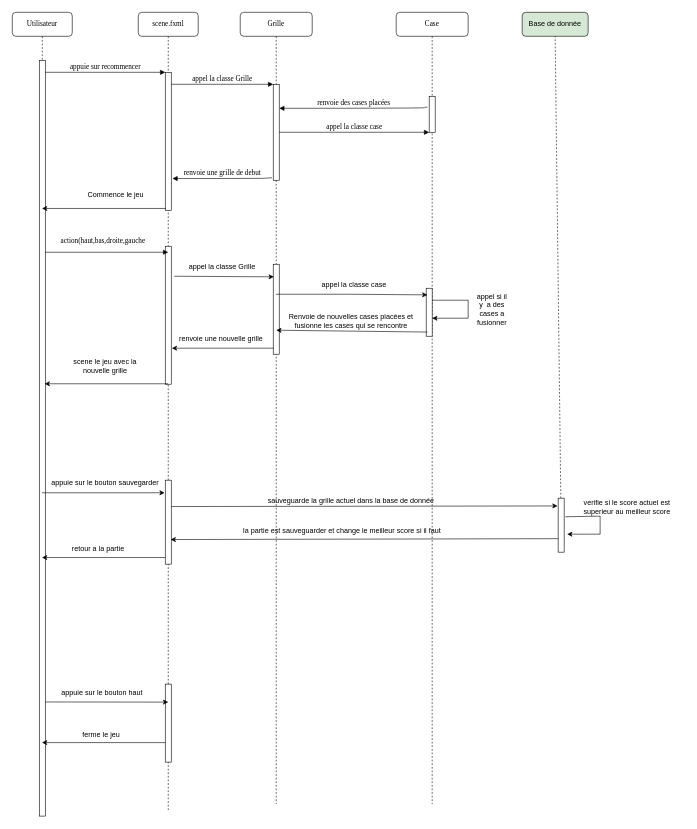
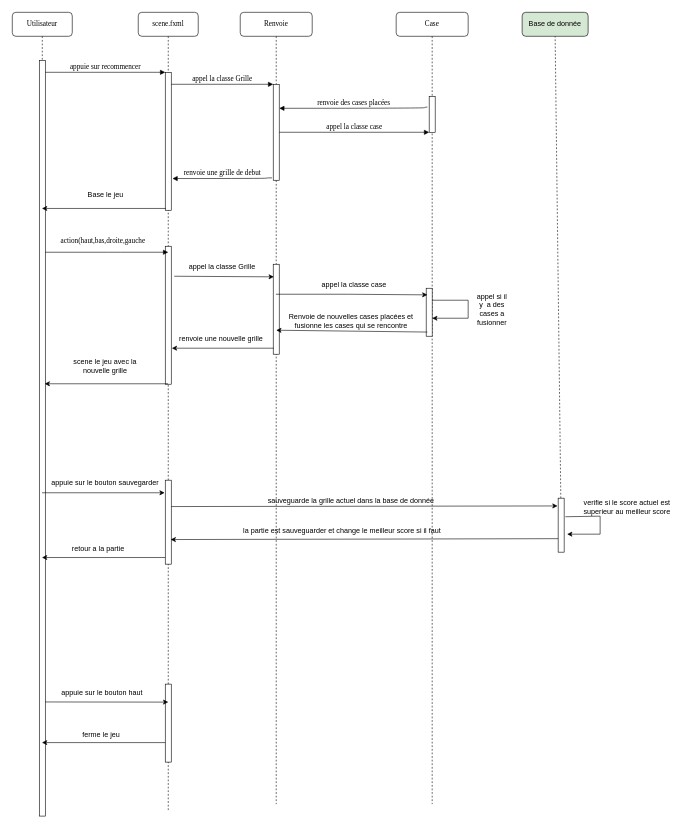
  <mxCell id="0" />
  <mxCell id="1" parent="0" />
  <mxCell id="2" value="&lt;font style=&quot;vertical-align: inherit;&quot;&gt;&lt;font style=&quot;vertical-align: inherit;&quot;&gt;scene.fxml&lt;/font&gt;&lt;/font&gt;" style="shape=umlLifeline;perimeter=lifelinePerimeter;whiteSpace=wrap;html=1;container=1;collapsible=0;recursiveResize=0;outlineConnect=0;rounded=1;shadow=0;comic=0;labelBackgroundColor=none;strokeWidth=1;fontFamily=Verdana;fontSize=12;align=center;" parent="1" vertex="1"><mxGeometry x="230" y="20" width="100" height="620" as="geometry" /></mxCell>
  <mxCell id="3" value="" style="html=1;points=[];perimeter=orthogonalPerimeter;rounded=0;shadow=0;comic=0;labelBackgroundColor=none;strokeWidth=1;fontFamily=Verdana;fontSize=12;align=center;" parent="2" vertex="1"><mxGeometry x="45" y="100" width="10" height="230" as="geometry" /></mxCell>
  <mxCell id="4" value="" style="html=1;points=[];perimeter=orthogonalPerimeter;rounded=0;shadow=0;comic=0;labelBackgroundColor=none;strokeWidth=1;fontFamily=Verdana;fontSize=12;align=center;" parent="2" vertex="1"><mxGeometry x="45" y="390" width="10" height="230" as="geometry" /></mxCell>
- <mxCell id="5" value="&lt;font style=&quot;vertical-align: inherit;&quot;&gt;&lt;font style=&quot;vertical-align: inherit;&quot;&gt;&lt;font style=&quot;vertical-align: inherit;&quot;&gt;&lt;font style=&quot;vertical-align: inherit;&quot;&gt;Grille&lt;/font&gt;&lt;/font&gt;&lt;/font&gt;&lt;/font&gt;" style="shape=umlLifeline;perimeter=lifelinePerimeter;whiteSpace=wrap;html=1;container=1;collapsible=0;recursiveResize=0;outlineConnect=0;rounded=1;shadow=0;comic=0;labelBackgroundColor=none;strokeWidth=1;fontFamily=Verdana;fontSize=12;align=center;" parent="1" vertex="1"><mxGeometry x="400" y="20" width="120" height="1320" as="geometry" /></mxCell>
+ <mxCell id="5" value="&lt;font style=&quot;vertical-align: inherit;&quot;&gt;&lt;font style=&quot;vertical-align: inherit;&quot;&gt;&lt;font style=&quot;vertical-align: inherit;&quot;&gt;&lt;font style=&quot;vertical-align: inherit;&quot;&gt;Renvoie&lt;/font&gt;&lt;/font&gt;&lt;/font&gt;&lt;/font&gt;" style="shape=umlLifeline;perimeter=lifelinePerimeter;whiteSpace=wrap;html=1;container=1;collapsible=0;recursiveResize=0;outlineConnect=0;rounded=1;shadow=0;comic=0;labelBackgroundColor=none;strokeWidth=1;fontFamily=Verdana;fontSize=12;align=center;" parent="1" vertex="1"><mxGeometry x="400" y="20" width="120" height="1320" as="geometry" /></mxCell>
  <mxCell id="6" value="" style="html=1;points=[];perimeter=orthogonalPerimeter;rounded=0;shadow=0;comic=0;labelBackgroundColor=none;strokeWidth=1;fontFamily=Verdana;fontSize=12;align=center;" parent="5" vertex="1"><mxGeometry x="55" y="120" width="10" height="160" as="geometry" /></mxCell>
  <mxCell id="7" value="" style="rounded=0;whiteSpace=wrap;html=1;" vertex="1" parent="5"><mxGeometry x="55" y="420" width="10" height="150" as="geometry" /></mxCell>
  <mxCell id="8" value="&lt;font style=&quot;vertical-align: inherit;&quot;&gt;&lt;font style=&quot;vertical-align: inherit;&quot;&gt;Case&lt;/font&gt;&lt;/font&gt;" style="shape=umlLifeline;perimeter=lifelinePerimeter;whiteSpace=wrap;html=1;container=1;collapsible=0;recursiveResize=0;outlineConnect=0;rounded=1;shadow=0;comic=0;labelBackgroundColor=none;strokeWidth=1;fontFamily=Verdana;fontSize=12;align=center;" parent="1" vertex="1"><mxGeometry x="660" y="20" width="120" height="1320" as="geometry" /></mxCell>
  <mxCell id="9" value="" style="html=1;points=[];perimeter=orthogonalPerimeter;rounded=0;shadow=0;comic=0;labelBackgroundColor=none;strokeWidth=1;fontFamily=Verdana;fontSize=12;align=center;" parent="8" vertex="1"><mxGeometry x="55" y="140" width="10" height="60" as="geometry" /></mxCell>
  <mxCell id="10" value="" style="rounded=0;whiteSpace=wrap;html=1;" vertex="1" parent="8"><mxGeometry x="50" y="460" width="10" height="80" as="geometry" /></mxCell>
  <mxCell id="11" value="&lt;font style=&quot;vertical-align: inherit;&quot;&gt;&lt;font style=&quot;vertical-align: inherit;&quot;&gt;Utilisateur&lt;/font&gt;&lt;/font&gt;" style="shape=umlLifeline;perimeter=lifelinePerimeter;whiteSpace=wrap;html=1;container=1;collapsible=0;recursiveResize=0;outlineConnect=0;rounded=1;shadow=0;comic=0;labelBackgroundColor=none;strokeWidth=1;fontFamily=Verdana;fontSize=12;align=center;" parent="1" vertex="1"><mxGeometry x="20" y="20" width="100" height="1340" as="geometry" /></mxCell>
  <mxCell id="12" value="" style="html=1;points=[];perimeter=orthogonalPerimeter;rounded=0;shadow=0;comic=0;labelBackgroundColor=none;strokeWidth=1;fontFamily=Verdana;fontSize=12;align=center;" parent="11" vertex="1"><mxGeometry x="45" y="80" width="10" height="1260" as="geometry" /></mxCell>
  <mxCell id="13" value="&lt;font style=&quot;vertical-align: inherit;&quot;&gt;&lt;font style=&quot;vertical-align: inherit;&quot;&gt;&lt;font style=&quot;vertical-align: inherit;&quot;&gt;&lt;font style=&quot;vertical-align: inherit;&quot;&gt;&lt;font style=&quot;vertical-align: inherit;&quot;&gt;&lt;font style=&quot;vertical-align: inherit;&quot;&gt;appel la classe case&lt;/font&gt;&lt;/font&gt;&lt;/font&gt;&lt;/font&gt;&lt;/font&gt;&lt;/font&gt;" style="html=1;verticalAlign=bottom;endArrow=block;labelBackgroundColor=none;fontFamily=Verdana;fontSize=12;edgeStyle=elbowEdgeStyle;elbow=vertical;" parent="1" source="6" target="9" edge="1"><mxGeometry relative="1" as="geometry"><mxPoint x="470" y="160" as="sourcePoint" /><Array as="points"><mxPoint x="460" y="160" /></Array></mxGeometry></mxCell>
  <mxCell id="14" value="action(haut,bas,droite,gauche" style="html=1;verticalAlign=bottom;endArrow=block;labelBackgroundColor=none;fontFamily=Verdana;fontSize=12;" parent="1" source="12" edge="1"><mxGeometry x="-0.059" y="10" relative="1" as="geometry"><mxPoint x="470" y="360" as="sourcePoint" /><mxPoint x="280" y="420" as="targetPoint" /><Array as="points"><mxPoint x="190" y="420" /></Array><mxPoint as="offset" /></mxGeometry></mxCell>
  <mxCell id="15" value="&lt;font style=&quot;vertical-align: inherit;&quot;&gt;&lt;font style=&quot;vertical-align: inherit;&quot;&gt;appuie sur recommencer&lt;/font&gt;&lt;/font&gt;" style="html=1;verticalAlign=bottom;endArrow=block;entryX=0;entryY=0;labelBackgroundColor=none;fontFamily=Verdana;fontSize=12;edgeStyle=elbowEdgeStyle;elbow=vertical;" parent="1" source="12" target="3" edge="1"><mxGeometry relative="1" as="geometry"><mxPoint x="180" y="130" as="sourcePoint" /></mxGeometry></mxCell>
  <mxCell id="16" value="&lt;font style=&quot;vertical-align: inherit;&quot;&gt;&lt;font style=&quot;vertical-align: inherit;&quot;&gt;&lt;font style=&quot;vertical-align: inherit;&quot;&gt;&lt;font style=&quot;vertical-align: inherit;&quot;&gt;appel la classe Grille&lt;/font&gt;&lt;/font&gt;&lt;/font&gt;&lt;/font&gt;" style="html=1;verticalAlign=bottom;endArrow=block;entryX=0;entryY=0;labelBackgroundColor=none;fontFamily=Verdana;fontSize=12;edgeStyle=elbowEdgeStyle;elbow=vertical;" parent="1" source="3" target="6" edge="1"><mxGeometry relative="1" as="geometry"><mxPoint x="330" y="140" as="sourcePoint" /></mxGeometry></mxCell>
  <mxCell id="17" value="&lt;font style=&quot;vertical-align: inherit;&quot;&gt;&lt;font style=&quot;vertical-align: inherit;&quot;&gt;renvoie une grille de debut&lt;/font&gt;&lt;/font&gt;" style="html=1;verticalAlign=bottom;endArrow=block;labelBackgroundColor=none;fontFamily=Verdana;fontSize=12;elbow=vertical;edgeStyle=orthogonalEdgeStyle;curved=1;exitX=-0.2;exitY=0.975;exitDx=0;exitDy=0;exitPerimeter=0;entryX=1.2;entryY=0.77;entryDx=0;entryDy=0;entryPerimeter=0;" parent="1" source="6" target="3" edge="1"><mxGeometry relative="1" as="geometry"><mxPoint x="570.66" y="289.91" as="sourcePoint" /><mxPoint x="290" y="290" as="targetPoint" /><Array as="points"><mxPoint x="443" y="297" /></Array></mxGeometry></mxCell>
  <mxCell id="18" value="&lt;font style=&quot;vertical-align: inherit;&quot;&gt;&lt;font style=&quot;vertical-align: inherit;&quot;&gt;&lt;font style=&quot;vertical-align: inherit;&quot;&gt;&lt;font style=&quot;vertical-align: inherit;&quot;&gt;&lt;font style=&quot;vertical-align: inherit;&quot;&gt;&lt;font style=&quot;vertical-align: inherit;&quot;&gt;&lt;font style=&quot;vertical-align: inherit;&quot;&gt;&lt;font style=&quot;vertical-align: inherit;&quot;&gt;renvoie des cases placées&lt;/font&gt;&lt;/font&gt;&lt;/font&gt;&lt;/font&gt;&lt;/font&gt;&lt;/font&gt;&lt;/font&gt;&lt;/font&gt;" style="html=1;verticalAlign=bottom;endArrow=block;labelBackgroundColor=none;fontFamily=Verdana;fontSize=12;elbow=vertical;edgeStyle=orthogonalEdgeStyle;curved=1;exitX=-0.3;exitY=0.3;exitDx=0;exitDy=0;exitPerimeter=0;" parent="1" source="9" edge="1" target="6"><mxGeometry relative="1" as="geometry"><mxPoint x="670" y="214" as="sourcePoint" /><mxPoint x="450" y="210" as="targetPoint" /><Array as="points"><mxPoint x="707" y="180" /></Array></mxGeometry></mxCell>
  <mxCell id="19" value="" style="endArrow=classic;html=1;rounded=0;exitX=0.1;exitY=0.987;exitDx=0;exitDy=0;exitPerimeter=0;" parent="1" source="3" target="11" edge="1"><mxGeometry width="50" height="50" relative="1" as="geometry"><mxPoint x="480" y="240" as="sourcePoint" /><mxPoint x="530" y="190" as="targetPoint" /></mxGeometry></mxCell>
- <mxCell id="20" value="&lt;font style=&quot;vertical-align: inherit;&quot;&gt;&lt;font style=&quot;vertical-align: inherit;&quot;&gt;Commence le jeu&lt;/font&gt;&lt;/font&gt;" style="text;strokeColor=none;fillColor=none;align=left;verticalAlign=middle;spacingLeft=4;spacingRight=4;overflow=hidden;points=[[0,0.5],[1,0.5]];portConstraint=eastwest;rotatable=0;whiteSpace=wrap;html=1;" parent="1" vertex="1"><mxGeometry x="140" y="310" width="110" height="30" as="geometry" /></mxCell>
+ <mxCell id="20" value="&lt;font style=&quot;vertical-align: inherit;&quot;&gt;&lt;font style=&quot;vertical-align: inherit;&quot;&gt;Base le jeu&lt;/font&gt;&lt;/font&gt;" style="text;strokeColor=none;fillColor=none;align=left;verticalAlign=middle;spacingLeft=4;spacingRight=4;overflow=hidden;points=[[0,0.5],[1,0.5]];portConstraint=eastwest;rotatable=0;whiteSpace=wrap;html=1;" parent="1" vertex="1"><mxGeometry x="140" y="310" width="110" height="30" as="geometry" /></mxCell>
  <mxCell id="21" value="" style="endArrow=classic;html=1;rounded=0;entryX=0.1;entryY=0.14;entryDx=0;entryDy=0;entryPerimeter=0;" edge="1" parent="1" target="7"><mxGeometry width="50" height="50" relative="1" as="geometry"><mxPoint x="290" y="460" as="sourcePoint" /><mxPoint x="450" y="460" as="targetPoint" /></mxGeometry></mxCell>
  <mxCell id="22" value="appel la classe Grille" style="text;strokeColor=none;align=center;fillColor=none;html=1;verticalAlign=middle;whiteSpace=wrap;rounded=0;" vertex="1" parent="1"><mxGeometry x="310" y="430" width="120" height="30" as="geometry" /></mxCell>
  <mxCell id="23" value="" style="endArrow=classic;html=1;rounded=0;entryX=0.2;entryY=0.138;entryDx=0;entryDy=0;entryPerimeter=0;" edge="1" parent="1" source="5" target="10"><mxGeometry width="50" height="50" relative="1" as="geometry"><mxPoint x="480" y="360" as="sourcePoint" /><mxPoint x="530" y="310" as="targetPoint" /><Array as="points"><mxPoint x="580" y="490" /></Array></mxGeometry></mxCell>
  <mxCell id="24" value="appel la classe case" style="text;strokeColor=none;align=center;fillColor=none;html=1;verticalAlign=middle;whiteSpace=wrap;rounded=0;" vertex="1" parent="1"><mxGeometry x="530" y="460" width="120" height="30" as="geometry" /></mxCell>
  <mxCell id="25" value="" style="endArrow=classic;html=1;rounded=0;exitX=0.2;exitY=0.913;exitDx=0;exitDy=0;exitPerimeter=0;" edge="1" parent="1" source="10"><mxGeometry width="50" height="50" relative="1" as="geometry"><mxPoint x="480" y="450" as="sourcePoint" /><mxPoint x="460" y="550" as="targetPoint" /><Array as="points" /></mxGeometry></mxCell>
  <mxCell id="26" value="Renvoie de nouvelles cases placées et fusionne les cases qui se rencontre" style="text;strokeColor=none;align=center;fillColor=none;html=1;verticalAlign=middle;whiteSpace=wrap;rounded=0;" vertex="1" parent="1"><mxGeometry x="470" y="520" width="230" height="30" as="geometry" /></mxCell>
  <mxCell id="27" value="" style="endArrow=classic;html=1;rounded=0;entryX=1.1;entryY=0.739;entryDx=0;entryDy=0;entryPerimeter=0;exitX=0.1;exitY=0.933;exitDx=0;exitDy=0;exitPerimeter=0;" edge="1" parent="1" source="7" target="4"><mxGeometry width="50" height="50" relative="1" as="geometry"><mxPoint x="480" y="720" as="sourcePoint" /><mxPoint x="530" y="670" as="targetPoint" /></mxGeometry></mxCell>
  <mxCell id="28" value="renvoie une nouvelle grille&amp;nbsp;" style="text;strokeColor=none;align=center;fillColor=none;html=1;verticalAlign=middle;whiteSpace=wrap;rounded=0;" vertex="1" parent="1"><mxGeometry x="295" y="550" width="150" height="30" as="geometry" /></mxCell>
  <mxCell id="29" value="" style="endArrow=classic;html=1;rounded=0;entryX=0.9;entryY=0.428;entryDx=0;entryDy=0;entryPerimeter=0;" edge="1" parent="1" source="2" target="12"><mxGeometry width="50" height="50" relative="1" as="geometry"><mxPoint x="480" y="240" as="sourcePoint" /><mxPoint x="530" y="190" as="targetPoint" /></mxGeometry></mxCell>
  <mxCell id="30" value="scene le jeu avec la nouvelle grille" style="text;strokeColor=none;align=center;fillColor=none;html=1;verticalAlign=middle;whiteSpace=wrap;rounded=0;" vertex="1" parent="1"><mxGeometry x="100" y="580" width="150" height="60" as="geometry" /></mxCell>
  <mxCell id="31" value="Base de donnée" style="rounded=1;whiteSpace=wrap;html=1;fillColor=#d5e8d4;" vertex="1" parent="1"><mxGeometry x="870" y="20" width="110" height="40" as="geometry" /></mxCell>
  <mxCell id="32" value="" style="endArrow=none;dashed=1;html=1;rounded=0;entryX=0.5;entryY=1;entryDx=0;entryDy=0;startArrow=none;" edge="1" parent="1" source="33" target="31"><mxGeometry width="50" height="50" relative="1" as="geometry"><mxPoint x="930" y="620" as="sourcePoint" /><mxPoint x="870" y="170" as="targetPoint" /></mxGeometry></mxCell>
  <mxCell id="33" value="" style="rounded=0;whiteSpace=wrap;html=1;" vertex="1" parent="1"><mxGeometry x="930" y="830" width="10" height="90" as="geometry" /></mxCell>
  <mxCell id="34" value="" style="endArrow=none;dashed=1;html=1;rounded=0;startArrow=none;" edge="1" parent="1" source="35"><mxGeometry width="50" height="50" relative="1" as="geometry"><mxPoint x="280" y="990" as="sourcePoint" /><mxPoint x="280" y="640" as="targetPoint" /></mxGeometry></mxCell>
  <mxCell id="35" value="" style="rounded=0;whiteSpace=wrap;html=1;" vertex="1" parent="1"><mxGeometry x="275" y="800" width="10" height="140" as="geometry" /></mxCell>
  <mxCell id="36" value="" style="endArrow=none;dashed=1;html=1;rounded=0;startArrow=none;" edge="1" parent="1" source="53" target="35"><mxGeometry width="50" height="50" relative="1" as="geometry"><mxPoint x="280" y="1350" as="sourcePoint" /><mxPoint x="280" y="640" as="targetPoint" /></mxGeometry></mxCell>
  <mxCell id="37" value="" style="endArrow=classic;html=1;rounded=0;entryX=-0.1;entryY=0.15;entryDx=0;entryDy=0;entryPerimeter=0;" edge="1" parent="1" source="11" target="35"><mxGeometry width="50" height="50" relative="1" as="geometry"><mxPoint x="540" y="830" as="sourcePoint" /><mxPoint x="590" y="780" as="targetPoint" /></mxGeometry></mxCell>
  <mxCell id="38" value="appuie sur le bouton sauvegarder" style="text;strokeColor=none;align=center;fillColor=none;html=1;verticalAlign=middle;whiteSpace=wrap;rounded=0;" vertex="1" parent="1"><mxGeometry x="80" y="790" width="190" height="30" as="geometry" /></mxCell>
  <mxCell id="39" value="" style="endArrow=none;html=1;rounded=0;exitX=1;exitY=0.25;exitDx=0;exitDy=0;" edge="1" parent="1" source="10"><mxGeometry width="50" height="50" relative="1" as="geometry"><mxPoint x="780" y="540" as="sourcePoint" /><mxPoint x="780" y="500" as="targetPoint" /></mxGeometry></mxCell>
  <mxCell id="40" value="" style="endArrow=none;html=1;rounded=0;" edge="1" parent="1"><mxGeometry width="50" height="50" relative="1" as="geometry"><mxPoint x="780" y="530" as="sourcePoint" /><mxPoint x="780" y="500" as="targetPoint" /></mxGeometry></mxCell>
  <mxCell id="41" value="" style="endArrow=classic;html=1;rounded=0;" edge="1" parent="1"><mxGeometry width="50" height="50" relative="1" as="geometry"><mxPoint x="780" y="530" as="sourcePoint" /><mxPoint x="720" y="530" as="targetPoint" /></mxGeometry></mxCell>
  <mxCell id="42" value="appel si il y&amp;nbsp; a des cases a fusionner" style="text;strokeColor=none;align=center;fillColor=none;html=1;verticalAlign=middle;whiteSpace=wrap;rounded=0;" vertex="1" parent="1"><mxGeometry x="790" y="500" width="60" height="30" as="geometry" /></mxCell>
  <mxCell id="43" value="" style="endArrow=classic;html=1;rounded=0;exitX=1;exitY=0.314;exitDx=0;exitDy=0;exitPerimeter=0;entryX=-0.1;entryY=0.144;entryDx=0;entryDy=0;entryPerimeter=0;" edge="1" parent="1" source="35" target="33"><mxGeometry width="50" height="50" relative="1" as="geometry"><mxPoint x="540" y="760" as="sourcePoint" /><mxPoint x="590" y="710" as="targetPoint" /></mxGeometry></mxCell>
  <mxCell id="44" value="sauveguarde la grille actuel dans la base de donnée" style="text;strokeColor=none;align=center;fillColor=none;html=1;verticalAlign=middle;whiteSpace=wrap;rounded=0;" vertex="1" parent="1"><mxGeometry x="340" y="820" width="490" height="30" as="geometry" /></mxCell>
  <mxCell id="45" value="" style="endArrow=classic;html=1;rounded=0;entryX=0.9;entryY=0.707;entryDx=0;entryDy=0;entryPerimeter=0;exitX=0;exitY=0.75;exitDx=0;exitDy=0;" edge="1" parent="1" source="33" target="35"><mxGeometry width="50" height="50" relative="1" as="geometry"><mxPoint x="540" y="740" as="sourcePoint" /><mxPoint x="590" y="690" as="targetPoint" /></mxGeometry></mxCell>
  <mxCell id="46" value="la partie est sauveguarder et change le meilleur score si il faut" style="text;strokeColor=none;align=center;fillColor=none;html=1;verticalAlign=middle;whiteSpace=wrap;rounded=0;" vertex="1" parent="1"><mxGeometry x="290" y="870" width="560" height="30" as="geometry" /></mxCell>
  <mxCell id="47" value="" style="endArrow=classic;html=1;rounded=0;entryX=1.5;entryY=0.667;entryDx=0;entryDy=0;entryPerimeter=0;" edge="1" parent="1" target="33"><mxGeometry width="50" height="50" relative="1" as="geometry"><mxPoint x="1000" y="890" as="sourcePoint" /><mxPoint x="590" y="720" as="targetPoint" /></mxGeometry></mxCell>
  <mxCell id="48" value="" style="endArrow=none;html=1;rounded=0;" edge="1" parent="1"><mxGeometry width="50" height="50" relative="1" as="geometry"><mxPoint x="1000" y="890" as="sourcePoint" /><mxPoint x="1000" y="860" as="targetPoint" /></mxGeometry></mxCell>
  <mxCell id="49" value="" style="endArrow=none;html=1;rounded=0;exitX=1.2;exitY=0.344;exitDx=0;exitDy=0;exitPerimeter=0;" edge="1" parent="1" source="33"><mxGeometry width="50" height="50" relative="1" as="geometry"><mxPoint x="950" y="860" as="sourcePoint" /><mxPoint x="1000" y="860" as="targetPoint" /></mxGeometry></mxCell>
  <mxCell id="50" value="verifie si le score actuel est superieur au meilleur score" style="text;strokeColor=none;align=center;fillColor=none;html=1;verticalAlign=middle;whiteSpace=wrap;rounded=0;" vertex="1" parent="1"><mxGeometry x="950" y="830" width="190" height="30" as="geometry" /></mxCell>
  <mxCell id="51" value="" style="endArrow=classic;html=1;rounded=0;exitX=0;exitY=0.921;exitDx=0;exitDy=0;exitPerimeter=0;" edge="1" parent="1" source="35" target="11"><mxGeometry width="50" height="50" relative="1" as="geometry"><mxPoint x="610" y="710" as="sourcePoint" /><mxPoint x="660" y="660" as="targetPoint" /></mxGeometry></mxCell>
  <mxCell id="52" value="retour a la partie&amp;nbsp;" style="text;strokeColor=none;align=center;fillColor=none;html=1;verticalAlign=middle;whiteSpace=wrap;rounded=0;" vertex="1" parent="1"><mxGeometry x="110" y="900" width="110" height="30" as="geometry" /></mxCell>
  <mxCell id="53" value="" style="rounded=0;whiteSpace=wrap;html=1;" vertex="1" parent="1"><mxGeometry x="275" y="1140" width="10" height="130" as="geometry" /></mxCell>
  <mxCell id="54" value="" style="endArrow=none;dashed=1;html=1;rounded=0;" edge="1" parent="1" target="53"><mxGeometry width="50" height="50" relative="1" as="geometry"><mxPoint x="280" y="1350" as="sourcePoint" /><mxPoint x="280" y="940" as="targetPoint" /></mxGeometry></mxCell>
  <mxCell id="55" value="" style="endArrow=classic;html=1;rounded=0;exitX=1;exitY=0.849;exitDx=0;exitDy=0;exitPerimeter=0;" edge="1" parent="1" source="12"><mxGeometry width="50" height="50" relative="1" as="geometry"><mxPoint x="610" y="1220" as="sourcePoint" /><mxPoint x="280" y="1170" as="targetPoint" /></mxGeometry></mxCell>
  <mxCell id="56" value="" style="endArrow=classic;html=1;rounded=0;exitX=0;exitY=0.75;exitDx=0;exitDy=0;" edge="1" parent="1" source="53" target="11"><mxGeometry width="50" height="50" relative="1" as="geometry"><mxPoint x="610" y="1220" as="sourcePoint" /><mxPoint x="660" y="1170" as="targetPoint" /></mxGeometry></mxCell>
  <mxCell id="57" value="appuie sur le bouton haut" style="text;strokeColor=none;align=center;fillColor=none;html=1;verticalAlign=middle;whiteSpace=wrap;rounded=0;" vertex="1" parent="1"><mxGeometry x="90" y="1140" width="160" height="30" as="geometry" /></mxCell>
  <mxCell id="58" value="ferme le jeu&amp;nbsp;" style="text;strokeColor=none;align=center;fillColor=none;html=1;verticalAlign=middle;whiteSpace=wrap;rounded=0;" vertex="1" parent="1"><mxGeometry x="90" y="1210" width="160" height="30" as="geometry" /></mxCell>
